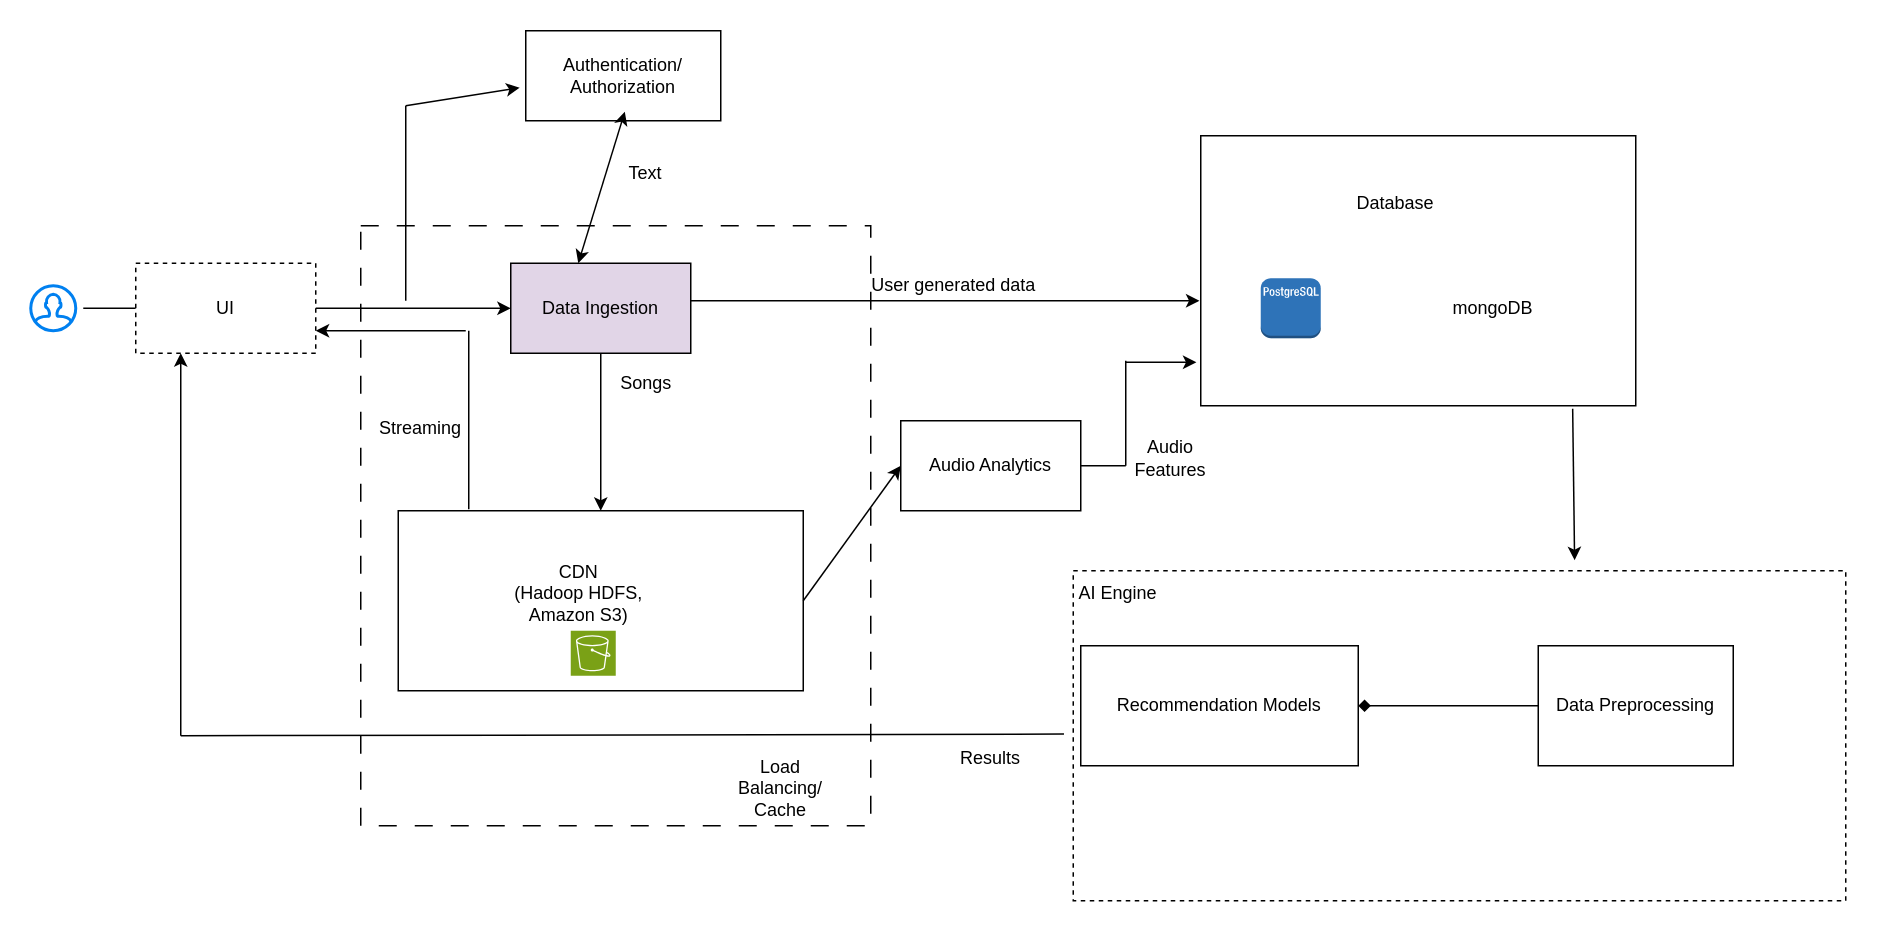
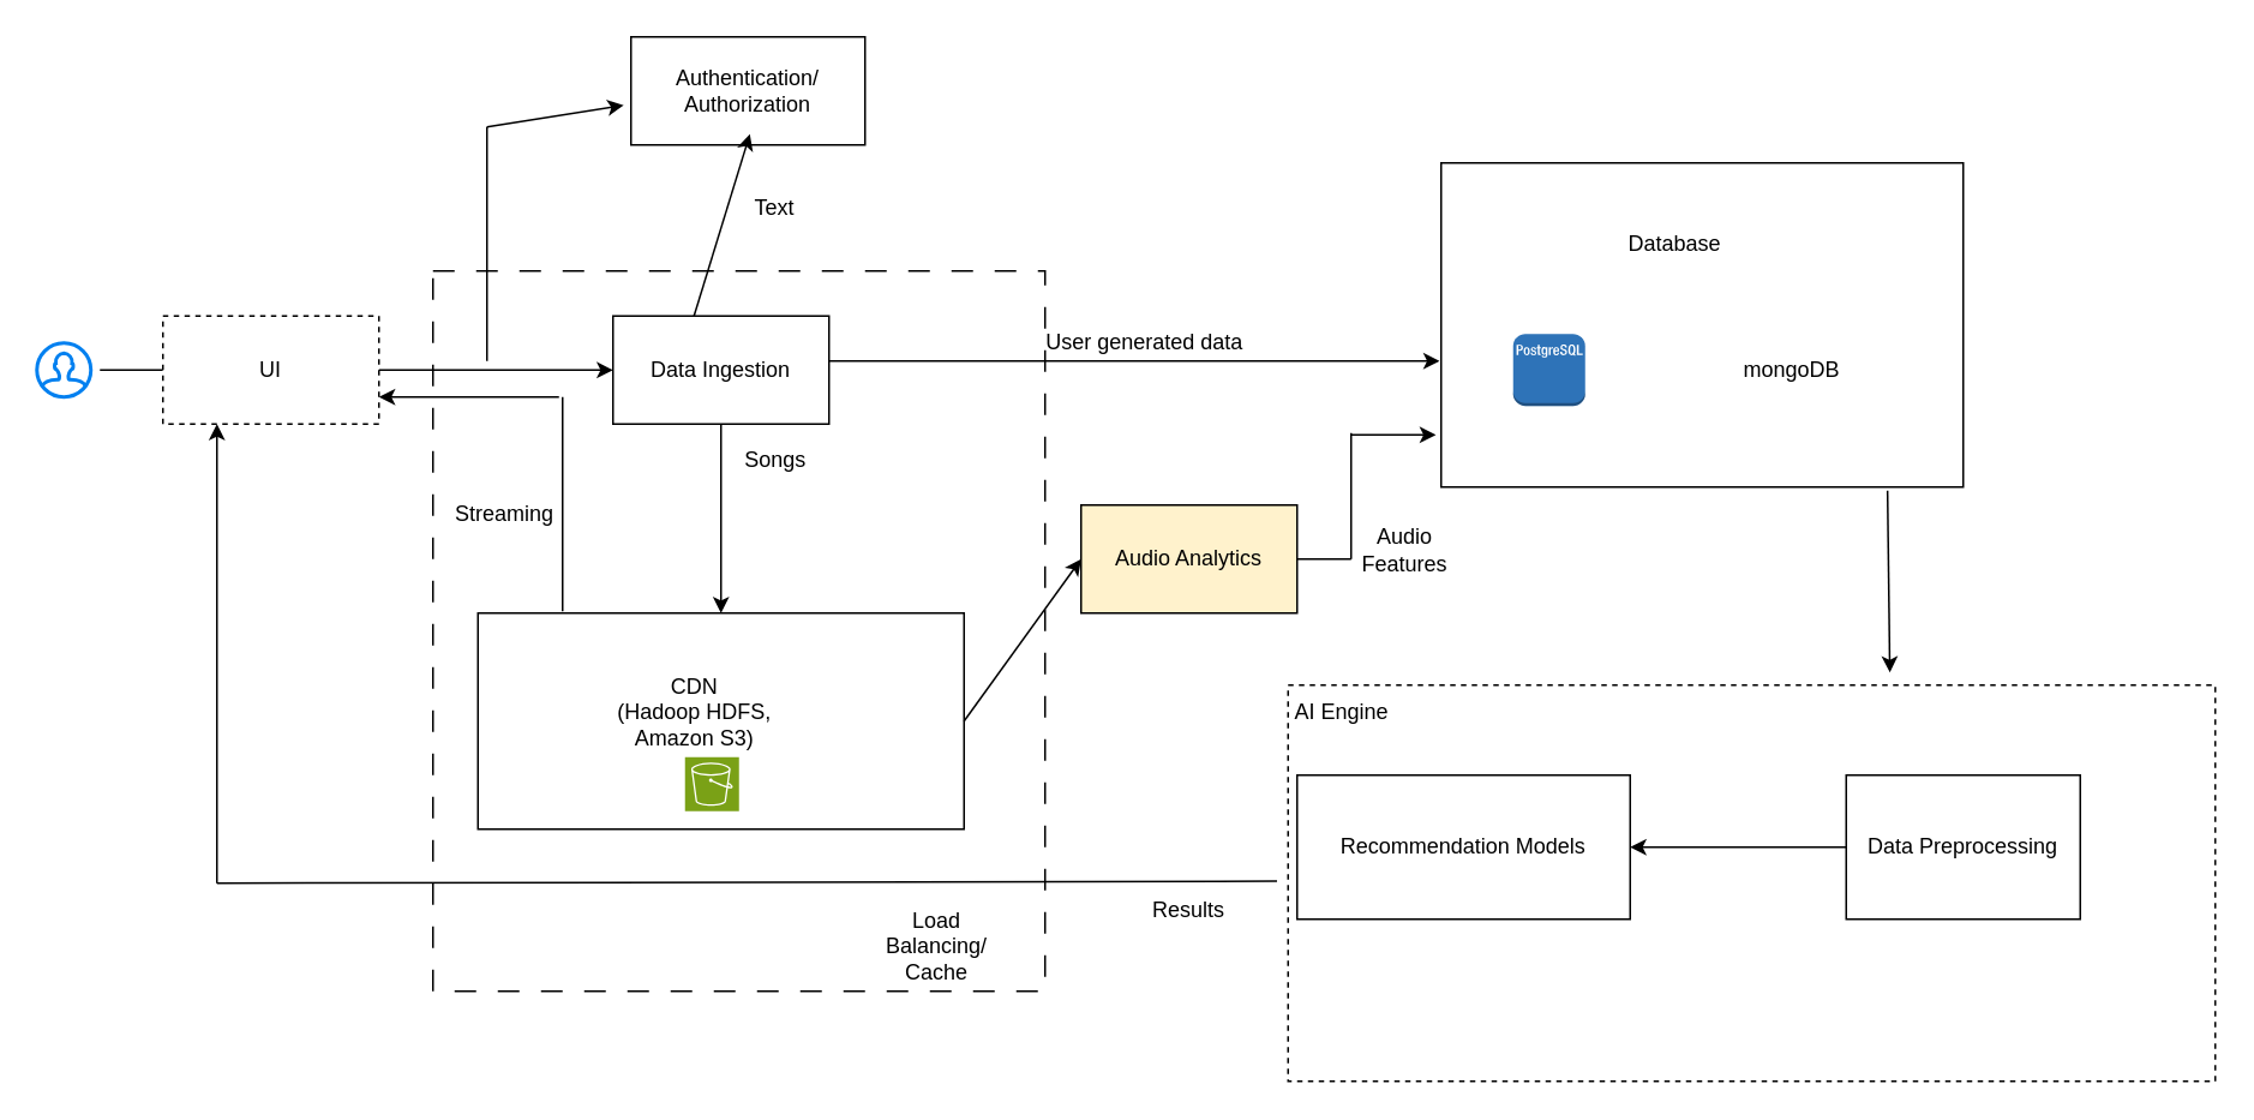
  <mxCell id="0" />
  <mxCell id="1" parent="0" />
  <mxCell id="2" value="" style="html=1;verticalLabelPosition=bottom;align=center;labelBackgroundColor=#ffffff;verticalAlign=top;strokeWidth=2;strokeColor=#0080F0;shadow=0;dashed=0;shape=mxgraph.ios7.icons.user;" vertex="1" parent="1"><mxGeometry x="20" y="190" width="30" height="30" as="geometry" /></mxCell>
  <mxCell id="3" value="" style="endArrow=none;html=1;rounded=0;exitX=1.167;exitY=0.5;exitDx=0;exitDy=0;exitPerimeter=0;" edge="1" parent="1" source="2" target="4"><mxGeometry width="50" height="50" relative="1" as="geometry"><mxPoint x="80" y="230" as="sourcePoint" /><mxPoint x="160" y="205" as="targetPoint" /></mxGeometry></mxCell>
  <mxCell id="4" value="UI" style="rounded=0;whiteSpace=wrap;html=1;dashed=1;" vertex="1" parent="1"><mxGeometry x="90" y="175" width="120" height="60" as="geometry" /></mxCell>
  <mxCell id="5" value="Authentication/ Authorization" style="rounded=0;whiteSpace=wrap;html=1;" vertex="1" parent="1"><mxGeometry x="350" y="20" width="130" height="60" as="geometry" /></mxCell>
- <mxCell id="6" value="Data Ingestion" style="rounded=0;whiteSpace=wrap;html=1;fillColor=#e1d5e7;" vertex="1" parent="1"><mxGeometry x="340" y="175" width="120" height="60" as="geometry" /></mxCell>
- <mxCell id="7" value="" style="endArrow=classic;html=1;rounded=0;exitX=0.508;exitY=0.9;exitDx=0;exitDy=0;exitPerimeter=0;entryX=0.375;entryY=0;entryDx=0;entryDy=0;entryPerimeter=0;endFill=1;startArrow=classic;startFill=1;" edge="1" parent="1" source="5" target="6"><mxGeometry width="50" height="50" relative="1" as="geometry"><mxPoint x="470" y="120" as="sourcePoint" /><mxPoint x="610" y="120" as="targetPoint" /></mxGeometry></mxCell>
+ <mxCell id="6" value="Data Ingestion" style="rounded=0;whiteSpace=wrap;html=1;" vertex="1" parent="1"><mxGeometry x="340" y="175" width="120" height="60" as="geometry" /></mxCell>
+ <mxCell id="7" value="" style="endArrow=none;html=1;rounded=0;exitX=0.508;exitY=0.9;exitDx=0;exitDy=0;exitPerimeter=0;entryX=0.375;entryY=0;entryDx=0;entryDy=0;entryPerimeter=0;endFill=1;startArrow=classic;startFill=1;" edge="1" parent="1" source="5" target="6"><mxGeometry width="50" height="50" relative="1" as="geometry"><mxPoint x="470" y="120" as="sourcePoint" /><mxPoint x="610" y="120" as="targetPoint" /></mxGeometry></mxCell>
  <mxCell id="8" value="" style="endArrow=none;html=1;rounded=0;exitX=1;exitY=0.5;exitDx=0;exitDy=0;entryX=-0.01;entryY=0.639;entryDx=0;entryDy=0;entryPerimeter=0;strokeColor=none;startArrow=classic;startFill=0;" edge="1" parent="1" source="6" target="9"><mxGeometry width="50" height="50" relative="1" as="geometry"><mxPoint x="580" y="220" as="sourcePoint" /><mxPoint x="650" y="205" as="targetPoint" /></mxGeometry></mxCell>
  <mxCell id="9" value="" style="rounded=0;whiteSpace=wrap;html=1;" vertex="1" parent="1"><mxGeometry x="800" y="90" width="290" height="180" as="geometry" /></mxCell>
  <mxCell id="10" value="Recommendation Models" style="rounded=0;whiteSpace=wrap;html=1;" vertex="1" parent="1"><mxGeometry x="720" y="430" width="185" height="80" as="geometry" /></mxCell>
  <mxCell id="11" value="Data Preprocessing" style="rounded=0;whiteSpace=wrap;html=1;" vertex="1" parent="1"><mxGeometry x="1025" y="430" width="130" height="80" as="geometry" /></mxCell>
  <mxCell id="12" value="" style="rounded=0;whiteSpace=wrap;html=1;fillColor=none;glass=1;dashed=1;" vertex="1" parent="1"><mxGeometry x="715" y="380" width="515" height="220" as="geometry" /></mxCell>
  <mxCell id="13" value="AI Engine" style="text;html=1;strokeColor=none;fillColor=none;align=center;verticalAlign=middle;whiteSpace=wrap;rounded=0;" vertex="1" parent="1"><mxGeometry x="715" y="380" width="60" height="30" as="geometry" /></mxCell>
  <mxCell id="14" value="" style="endArrow=classic;html=1;rounded=0;exitX=0.855;exitY=1.011;exitDx=0;exitDy=0;entryX=0.649;entryY=-0.032;entryDx=0;entryDy=0;entryPerimeter=0;exitPerimeter=0;" edge="1" parent="1" source="9" target="12"><mxGeometry width="50" height="50" relative="1" as="geometry"><mxPoint x="800" y="330" as="sourcePoint" /><mxPoint x="850" y="280" as="targetPoint" /></mxGeometry></mxCell>
- <mxCell id="15" value="" style="endArrow=diamond;html=1;rounded=0;exitX=0;exitY=0.5;exitDx=0;exitDy=0;entryX=1;entryY=0.5;entryDx=0;entryDy=0;" edge="1" parent="1" source="11" target="10"><mxGeometry width="50" height="50" relative="1" as="geometry"><mxPoint x="660" y="620" as="sourcePoint" /><mxPoint x="710" y="570" as="targetPoint" /></mxGeometry></mxCell>
+ <mxCell id="15" value="" style="endArrow=classic;html=1;rounded=0;exitX=0;exitY=0.5;exitDx=0;exitDy=0;entryX=1;entryY=0.5;entryDx=0;entryDy=0;" edge="1" parent="1" source="11" target="10"><mxGeometry width="50" height="50" relative="1" as="geometry"><mxPoint x="660" y="620" as="sourcePoint" /><mxPoint x="710" y="570" as="targetPoint" /></mxGeometry></mxCell>
  <mxCell id="16" value="" style="rounded=0;whiteSpace=wrap;html=1;" vertex="1" parent="1"><mxGeometry x="265" y="340" width="270" height="120" as="geometry" /></mxCell>
  <mxCell id="17" value="" style="outlineConnect=0;dashed=0;verticalLabelPosition=bottom;verticalAlign=top;align=center;html=1;shape=mxgraph.aws3.postgre_sql_instance;fillColor=#2E73B8;gradientColor=none;" vertex="1" parent="1"><mxGeometry x="840" y="185" width="40" height="40" as="geometry" /></mxCell>
  <mxCell id="18" value="Database" style="text;html=1;strokeColor=none;fillColor=none;align=center;verticalAlign=middle;whiteSpace=wrap;rounded=0;" vertex="1" parent="1"><mxGeometry x="900" y="120" width="60" height="30" as="geometry" /></mxCell>
  <mxCell id="19" value="mongoDB" style="text;html=1;strokeColor=none;fillColor=none;align=center;verticalAlign=middle;whiteSpace=wrap;rounded=0;" vertex="1" parent="1"><mxGeometry x="965" y="190" width="60" height="30" as="geometry" /></mxCell>
- <mxCell id="20" value="Audio Analytics" style="rounded=0;whiteSpace=wrap;html=1;" vertex="1" parent="1"><mxGeometry x="600" y="280" width="120" height="60" as="geometry" /></mxCell>
+ <mxCell id="20" value="Audio Analytics" style="rounded=0;whiteSpace=wrap;html=1;fillColor=#fff2cc;" vertex="1" parent="1"><mxGeometry x="600" y="280" width="120" height="60" as="geometry" /></mxCell>
  <mxCell id="21" value="" style="endArrow=none;html=1;rounded=0;exitX=1;exitY=0.5;exitDx=0;exitDy=0;" edge="1" parent="1" source="20"><mxGeometry width="50" height="50" relative="1" as="geometry"><mxPoint x="790" y="340" as="sourcePoint" /><mxPoint x="720" y="310" as="targetPoint" /></mxGeometry></mxCell>
  <mxCell id="22" value="" style="endArrow=none;html=1;rounded=0;" edge="1" parent="1"><mxGeometry width="50" height="50" relative="1" as="geometry"><mxPoint x="750" y="240" as="sourcePoint" /><mxPoint x="750" y="310" as="targetPoint" /></mxGeometry></mxCell>
  <mxCell id="23" value="" style="endArrow=classic;html=1;rounded=0;entryX=-0.01;entryY=0.839;entryDx=0;entryDy=0;entryPerimeter=0;" edge="1" parent="1" target="9"><mxGeometry width="50" height="50" relative="1" as="geometry"><mxPoint x="750" y="241" as="sourcePoint" /><mxPoint x="910" y="300" as="targetPoint" /></mxGeometry></mxCell>
  <mxCell id="24" value="Audio Features" style="text;html=1;strokeColor=none;fillColor=none;align=center;verticalAlign=middle;whiteSpace=wrap;rounded=0;" vertex="1" parent="1"><mxGeometry x="750" y="290" width="60" height="30" as="geometry" /></mxCell>
  <mxCell id="25" value="" style="endArrow=classic;html=1;rounded=0;exitX=0.5;exitY=1;exitDx=0;exitDy=0;entryX=0.5;entryY=0;entryDx=0;entryDy=0;" edge="1" parent="1" source="6" target="16"><mxGeometry width="50" height="50" relative="1" as="geometry"><mxPoint x="400" y="370" as="sourcePoint" /><mxPoint x="450" y="320" as="targetPoint" /></mxGeometry></mxCell>
  <mxCell id="26" value="" style="endArrow=classic;html=1;rounded=0;exitX=1;exitY=0.5;exitDx=0;exitDy=0;entryX=0;entryY=0.5;entryDx=0;entryDy=0;" edge="1" parent="1" source="16" target="20"><mxGeometry width="50" height="50" relative="1" as="geometry"><mxPoint x="512.52" y="350" as="sourcePoint" /><mxPoint x="287.48" y="467.98" as="targetPoint" /></mxGeometry></mxCell>
  <mxCell id="27" value="Songs" style="text;html=1;align=center;verticalAlign=middle;resizable=0;points=[];autosize=1;strokeColor=none;fillColor=none;" vertex="1" parent="1"><mxGeometry x="400" y="240" width="60" height="30" as="geometry" /></mxCell>
  <mxCell id="28" value="User generated data" style="text;html=1;align=center;verticalAlign=middle;resizable=0;points=[];autosize=1;strokeColor=none;fillColor=none;" vertex="1" parent="1"><mxGeometry x="570" y="175" width="130" height="30" as="geometry" /></mxCell>
  <mxCell id="29" value="" style="endArrow=classic;html=1;rounded=0;entryX=-0.003;entryY=0.611;entryDx=0;entryDy=0;entryPerimeter=0;" edge="1" parent="1" target="9"><mxGeometry width="50" height="50" relative="1" as="geometry"><mxPoint x="460" y="200" as="sourcePoint" /><mxPoint x="620" y="230" as="targetPoint" /></mxGeometry></mxCell>
  <mxCell id="30" value="" style="endArrow=classic;html=1;rounded=0;exitX=1;exitY=0.5;exitDx=0;exitDy=0;entryX=0;entryY=0.5;entryDx=0;entryDy=0;" edge="1" parent="1" source="4" target="6"><mxGeometry width="50" height="50" relative="1" as="geometry"><mxPoint x="200" y="340" as="sourcePoint" /><mxPoint x="250" y="290" as="targetPoint" /></mxGeometry></mxCell>
  <mxCell id="31" value="" style="endArrow=none;html=1;rounded=0;endFill=0;" edge="1" parent="1"><mxGeometry width="50" height="50" relative="1" as="geometry"><mxPoint x="270" y="200" as="sourcePoint" /><mxPoint x="270" y="70" as="targetPoint" /></mxGeometry></mxCell>
  <mxCell id="32" value="" style="endArrow=classic;html=1;rounded=0;entryX=-0.031;entryY=0.633;entryDx=0;entryDy=0;entryPerimeter=0;" edge="1" parent="1" target="5"><mxGeometry width="50" height="50" relative="1" as="geometry"><mxPoint x="270" y="70" as="sourcePoint" /><mxPoint x="280" y="60" as="targetPoint" /></mxGeometry></mxCell>
  <mxCell id="33" value="" style="sketch=0;points=[[0,0,0],[0.25,0,0],[0.5,0,0],[0.75,0,0],[1,0,0],[0,1,0],[0.25,1,0],[0.5,1,0],[0.75,1,0],[1,1,0],[0,0.25,0],[0,0.5,0],[0,0.75,0],[1,0.25,0],[1,0.5,0],[1,0.75,0]];outlineConnect=0;fontColor=#232F3E;fillColor=#7AA116;strokeColor=#ffffff;dashed=0;verticalLabelPosition=bottom;verticalAlign=top;align=center;html=1;fontSize=12;fontStyle=0;aspect=fixed;shape=mxgraph.aws4.resourceIcon;resIcon=mxgraph.aws4.s3;" vertex="1" parent="1"><mxGeometry x="380" y="420" width="30" height="30" as="geometry" /></mxCell>
  <mxCell id="34" value="Text" style="text;html=1;strokeColor=none;fillColor=none;align=center;verticalAlign=middle;whiteSpace=wrap;rounded=0;" vertex="1" parent="1"><mxGeometry x="400" y="100" width="60" height="30" as="geometry" /></mxCell>
  <mxCell id="35" value="CDN&lt;br style=&quot;border-color: var(--border-color);&quot;&gt;(Hadoop HDFS, Amazon S3)" style="text;html=1;strokeColor=none;fillColor=none;align=center;verticalAlign=middle;whiteSpace=wrap;rounded=0;" vertex="1" parent="1"><mxGeometry x="327.5" y="380" width="115" height="30" as="geometry" /></mxCell>
  <mxCell id="36" value="" style="endArrow=none;html=1;rounded=0;exitX=1;exitY=0.5;exitDx=0;exitDy=0;" edge="1" parent="1" source="20"><mxGeometry width="50" height="50" relative="1" as="geometry"><mxPoint x="710" y="430" as="sourcePoint" /><mxPoint x="750" y="310" as="targetPoint" /></mxGeometry></mxCell>
  <mxCell id="37" value="" style="endArrow=none;html=1;rounded=0;exitX=0.174;exitY=-0.008;exitDx=0;exitDy=0;exitPerimeter=0;" edge="1" parent="1" source="16"><mxGeometry width="50" height="50" relative="1" as="geometry"><mxPoint x="400" y="350" as="sourcePoint" /><mxPoint x="312" y="220" as="targetPoint" /></mxGeometry></mxCell>
  <mxCell id="38" value="" style="endArrow=none;html=1;rounded=0;exitX=1;exitY=0.75;exitDx=0;exitDy=0;endFill=0;startArrow=classic;startFill=1;" edge="1" parent="1" source="4"><mxGeometry width="50" height="50" relative="1" as="geometry"><mxPoint x="400" y="350" as="sourcePoint" /><mxPoint x="310" y="220" as="targetPoint" /></mxGeometry></mxCell>
  <mxCell id="39" value="Streaming" style="text;html=1;strokeColor=none;fillColor=none;align=center;verticalAlign=middle;whiteSpace=wrap;rounded=0;" vertex="1" parent="1"><mxGeometry x="250" y="270" width="60" height="30" as="geometry" /></mxCell>
  <mxCell id="40" value="" style="rounded=0;whiteSpace=wrap;html=1;fillColor=none;dashed=1;dashPattern=12 12;" vertex="1" parent="1"><mxGeometry x="240" y="150" width="340" height="400" as="geometry" /></mxCell>
  <mxCell id="41" value="Load Balancing/ Cache" style="text;html=1;strokeColor=none;fillColor=none;align=center;verticalAlign=middle;whiteSpace=wrap;rounded=0;" vertex="1" parent="1"><mxGeometry x="490" y="510" width="60" height="30" as="geometry" /></mxCell>
  <mxCell id="42" value="" style="endArrow=none;html=1;rounded=0;entryX=-0.012;entryY=0.495;entryDx=0;entryDy=0;entryPerimeter=0;" edge="1" parent="1" target="12"><mxGeometry width="50" height="50" relative="1" as="geometry"><mxPoint x="120" y="490" as="sourcePoint" /><mxPoint x="610" y="510" as="targetPoint" /></mxGeometry></mxCell>
  <mxCell id="43" value="" style="endArrow=classic;html=1;rounded=0;entryX=0.25;entryY=1;entryDx=0;entryDy=0;endFill=1;" edge="1" parent="1" target="4"><mxGeometry width="50" height="50" relative="1" as="geometry"><mxPoint x="120" y="490" as="sourcePoint" /><mxPoint x="160" y="510" as="targetPoint" /></mxGeometry></mxCell>
  <mxCell id="44" value="Results" style="text;html=1;strokeColor=none;fillColor=none;align=center;verticalAlign=middle;whiteSpace=wrap;rounded=0;" vertex="1" parent="1"><mxGeometry x="630" y="490" width="60" height="30" as="geometry" /></mxCell>
